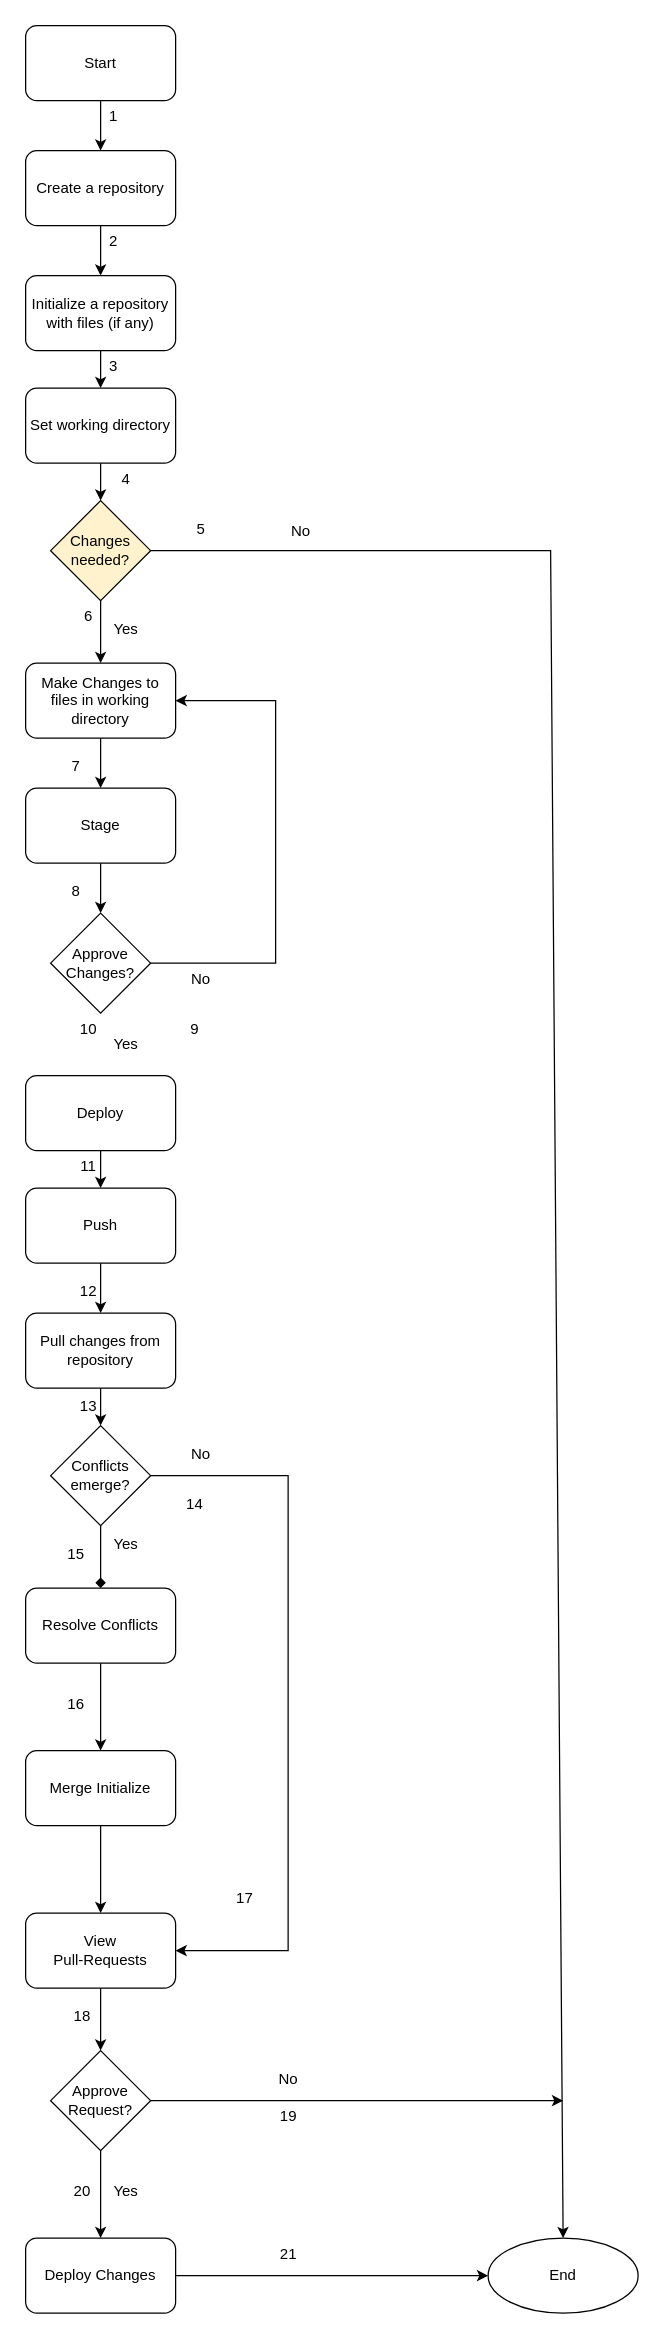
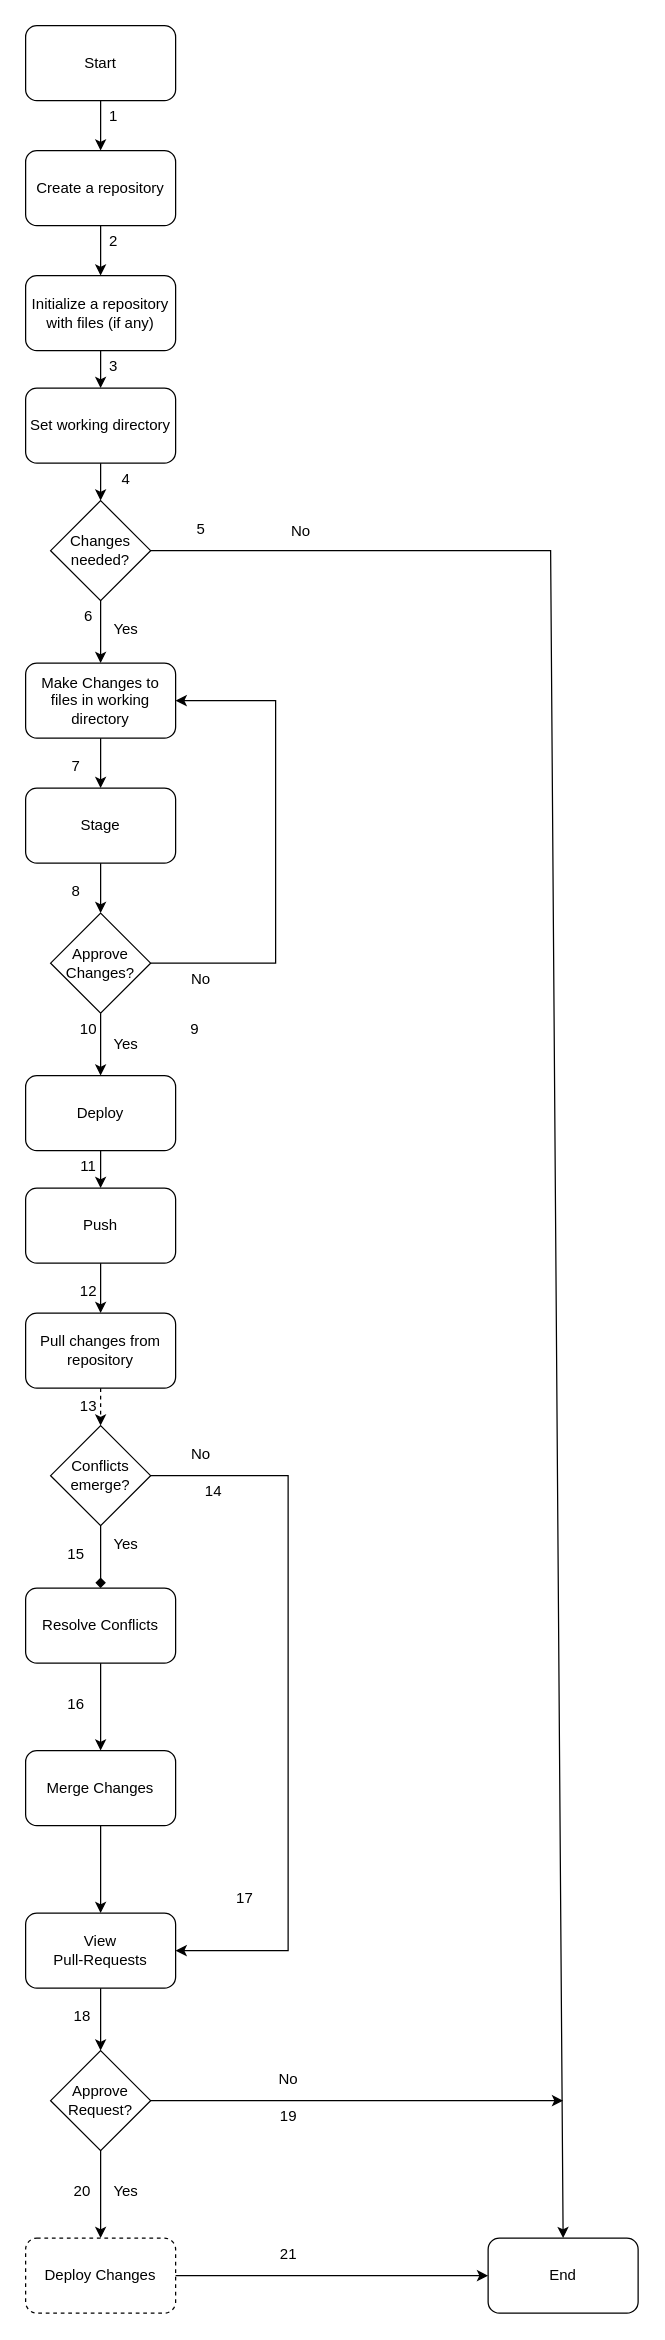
  <mxCell id="0" />
  <mxCell id="1" parent="0" />
  <mxCell id="2" value="Start" style="rounded=1;whiteSpace=wrap;html=1;" vertex="1" parent="1"><mxGeometry x="20" y="20" width="120" height="60" as="geometry" /></mxCell>
  <mxCell id="3" value="Create a repository" style="rounded=1;whiteSpace=wrap;html=1;" vertex="1" parent="1"><mxGeometry x="20" y="120" width="120" height="60" as="geometry" /></mxCell>
  <mxCell id="4" value="Initialize a repository with files (if any)" style="rounded=1;whiteSpace=wrap;html=1;" vertex="1" parent="1"><mxGeometry x="20" y="220" width="120" height="60" as="geometry" /></mxCell>
  <mxCell id="5" value="Set working directory" style="rounded=1;whiteSpace=wrap;html=1;" vertex="1" parent="1"><mxGeometry x="20" y="310" width="120" height="60" as="geometry" /></mxCell>
  <mxCell id="6" value="Make Changes to files in working directory" style="rounded=1;whiteSpace=wrap;html=1;" vertex="1" parent="1"><mxGeometry x="20" y="530" width="120" height="60" as="geometry" /></mxCell>
  <mxCell id="7" value="Stage" style="rounded=1;whiteSpace=wrap;html=1;" vertex="1" parent="1"><mxGeometry x="20" y="630" width="120" height="60" as="geometry" /></mxCell>
  <mxCell id="8" value="Deploy" style="rounded=1;whiteSpace=wrap;html=1;" vertex="1" parent="1"><mxGeometry x="20" y="860" width="120" height="60" as="geometry" /></mxCell>
  <mxCell id="9" value="Push" style="rounded=1;whiteSpace=wrap;html=1;" vertex="1" parent="1"><mxGeometry x="20" y="950" width="120" height="60" as="geometry" /></mxCell>
- <mxCell id="10" value="Changes needed?" style="rhombus;whiteSpace=wrap;html=1;fillColor=#fff2cc;" vertex="1" parent="1"><mxGeometry x="40" y="400" width="80" height="80" as="geometry" /></mxCell>
+ <mxCell id="10" value="Changes needed?" style="rhombus;whiteSpace=wrap;html=1;" vertex="1" parent="1"><mxGeometry x="40" y="400" width="80" height="80" as="geometry" /></mxCell>
  <mxCell id="11" value="" style="endArrow=classic;html=1;rounded=0;exitX=0.5;exitY=1;exitDx=0;exitDy=0;entryX=0.5;entryY=0;entryDx=0;entryDy=0;" edge="1" parent="1" source="2" target="3"><mxGeometry width="50" height="50" relative="1" as="geometry"><mxPoint x="270" y="210" as="sourcePoint" /><mxPoint x="320" y="160" as="targetPoint" /></mxGeometry></mxCell>
  <mxCell id="12" value="" style="endArrow=classic;html=1;rounded=0;exitX=0.5;exitY=1;exitDx=0;exitDy=0;entryX=0.5;entryY=0;entryDx=0;entryDy=0;" edge="1" parent="1" source="3" target="4"><mxGeometry width="50" height="50" relative="1" as="geometry"><mxPoint x="270" y="310" as="sourcePoint" /><mxPoint x="320" y="260" as="targetPoint" /></mxGeometry></mxCell>
  <mxCell id="13" value="" style="endArrow=classic;html=1;rounded=0;exitX=0.5;exitY=1;exitDx=0;exitDy=0;entryX=0.5;entryY=0;entryDx=0;entryDy=0;" edge="1" parent="1" source="4" target="5"><mxGeometry width="50" height="50" relative="1" as="geometry"><mxPoint x="270" y="410" as="sourcePoint" /><mxPoint x="320" y="360" as="targetPoint" /></mxGeometry></mxCell>
  <mxCell id="14" value="" style="endArrow=classic;html=1;rounded=0;exitX=0.5;exitY=1;exitDx=0;exitDy=0;entryX=0.5;entryY=0;entryDx=0;entryDy=0;" edge="1" parent="1" source="10" target="6"><mxGeometry width="50" height="50" relative="1" as="geometry"><mxPoint x="270" y="510" as="sourcePoint" /><mxPoint x="320" y="460" as="targetPoint" /></mxGeometry></mxCell>
  <mxCell id="15" value="" style="endArrow=classic;html=1;rounded=0;exitX=1;exitY=0.5;exitDx=0;exitDy=0;entryX=0.5;entryY=0;entryDx=0;entryDy=0;" edge="1" parent="1" source="10" target="26"><mxGeometry width="50" height="50" relative="1" as="geometry"><mxPoint x="270" y="510" as="sourcePoint" /><mxPoint x="450" y="1720.64" as="targetPoint" /><Array as="points"><mxPoint x="440" y="440" /></Array></mxGeometry></mxCell>
  <mxCell id="16" value="No" style="text;html=1;align=center;verticalAlign=middle;resizable=0;points=[];autosize=1;strokeColor=none;fillColor=none;" vertex="1" parent="1"><mxGeometry x="220" y="410" width="40" height="30" as="geometry" /></mxCell>
  <mxCell id="17" value="Yes" style="text;html=1;align=center;verticalAlign=middle;resizable=0;points=[];autosize=1;strokeColor=none;fillColor=none;" vertex="1" parent="1"><mxGeometry x="80" y="488" width="40" height="30" as="geometry" /></mxCell>
  <mxCell id="18" value="" style="endArrow=classic;html=1;rounded=0;exitX=0.5;exitY=1;exitDx=0;exitDy=0;entryX=0.5;entryY=0;entryDx=0;entryDy=0;" edge="1" parent="1" source="5" target="10"><mxGeometry width="50" height="50" relative="1" as="geometry"><mxPoint x="270" y="410" as="sourcePoint" /><mxPoint x="320" y="360" as="targetPoint" /></mxGeometry></mxCell>
  <mxCell id="19" value="" style="endArrow=classic;html=1;rounded=0;exitX=0.5;exitY=1;exitDx=0;exitDy=0;entryX=0.5;entryY=0;entryDx=0;entryDy=0;" edge="1" parent="1" source="6" target="7"><mxGeometry width="50" height="50" relative="1" as="geometry"><mxPoint x="270" y="610" as="sourcePoint" /><mxPoint x="320" y="560" as="targetPoint" /></mxGeometry></mxCell>
  <mxCell id="20" value="Approve Changes?" style="rhombus;whiteSpace=wrap;html=1;" vertex="1" parent="1"><mxGeometry x="40" y="730" width="80" height="80" as="geometry" /></mxCell>
  <mxCell id="21" value="Pull changes from repository" style="rounded=1;whiteSpace=wrap;html=1;" vertex="1" parent="1"><mxGeometry x="20" y="1050" width="120" height="60" as="geometry" /></mxCell>
  <mxCell id="22" value="Resolve Conflicts" style="rounded=1;whiteSpace=wrap;html=1;" vertex="1" parent="1"><mxGeometry x="20" y="1270" width="120" height="60" as="geometry" /></mxCell>
- <mxCell id="23" value="Merge Initialize" style="rounded=1;whiteSpace=wrap;html=1;" vertex="1" parent="1"><mxGeometry x="20" y="1400" width="120" height="60" as="geometry" /></mxCell>
+ <mxCell id="23" value="Merge Changes" style="rounded=1;whiteSpace=wrap;html=1;" vertex="1" parent="1"><mxGeometry x="20" y="1400" width="120" height="60" as="geometry" /></mxCell>
  <mxCell id="24" value="View&lt;br&gt;Pull-Requests" style="rounded=1;whiteSpace=wrap;html=1;" vertex="1" parent="1"><mxGeometry x="20" y="1530" width="120" height="60" as="geometry" /></mxCell>
- <mxCell id="25" value="Deploy Changes" style="rounded=1;whiteSpace=wrap;html=1;" vertex="1" parent="1"><mxGeometry x="20" y="1790" width="120" height="60" as="geometry" /></mxCell>
- <mxCell id="26" value="End" style="ellipse;whiteSpace=wrap;html=1;" vertex="1" parent="1"><mxGeometry x="390" y="1790" width="120" height="60" as="geometry" /></mxCell>
+ <mxCell id="25" value="Deploy Changes" style="rounded=1;whiteSpace=wrap;html=1;dashed=1;" vertex="1" parent="1"><mxGeometry x="20" y="1790" width="120" height="60" as="geometry" /></mxCell>
+ <mxCell id="26" value="End" style="rounded=1;whiteSpace=wrap;html=1;" vertex="1" parent="1"><mxGeometry x="390" y="1790" width="120" height="60" as="geometry" /></mxCell>
  <mxCell id="27" value="" style="endArrow=classic;html=1;rounded=0;exitX=0.5;exitY=1;exitDx=0;exitDy=0;entryX=0.5;entryY=0;entryDx=0;entryDy=0;" edge="1" parent="1" source="7" target="20"><mxGeometry width="50" height="50" relative="1" as="geometry"><mxPoint x="260" y="770" as="sourcePoint" /><mxPoint x="310" y="720" as="targetPoint" /></mxGeometry></mxCell>
+ <mxCell id="28" value="" style="endArrow=classic;html=1;rounded=0;exitX=0.5;exitY=1;exitDx=0;exitDy=0;entryX=0.5;entryY=0;entryDx=0;entryDy=0;" edge="1" parent="1" source="20" target="8"><mxGeometry width="50" height="50" relative="1" as="geometry"><mxPoint x="260" y="850" as="sourcePoint" /><mxPoint x="310" y="800" as="targetPoint" /></mxGeometry></mxCell>
  <mxCell id="29" value="" style="endArrow=classic;html=1;rounded=0;exitX=0.5;exitY=1;exitDx=0;exitDy=0;entryX=0.5;entryY=0;entryDx=0;entryDy=0;" edge="1" parent="1" source="8" target="9"><mxGeometry width="50" height="50" relative="1" as="geometry"><mxPoint x="260" y="850" as="sourcePoint" /><mxPoint x="310" y="800" as="targetPoint" /></mxGeometry></mxCell>
  <mxCell id="30" value="" style="endArrow=classic;html=1;rounded=0;entryX=1;entryY=0.5;entryDx=0;entryDy=0;" edge="1" parent="1" target="6"><mxGeometry width="50" height="50" relative="1" as="geometry"><mxPoint x="120" y="770" as="sourcePoint" /><mxPoint x="440" y="770" as="targetPoint" /><Array as="points"><mxPoint x="220" y="770" /><mxPoint x="220" y="560" /></Array></mxGeometry></mxCell>
  <mxCell id="31" value="Yes" style="text;html=1;align=center;verticalAlign=middle;resizable=0;points=[];autosize=1;strokeColor=none;fillColor=none;" vertex="1" parent="1"><mxGeometry x="80" y="820" width="40" height="30" as="geometry" /></mxCell>
  <mxCell id="32" value="No" style="text;html=1;align=center;verticalAlign=middle;resizable=0;points=[];autosize=1;strokeColor=none;fillColor=none;" vertex="1" parent="1"><mxGeometry x="140" y="768" width="40" height="30" as="geometry" /></mxCell>
  <mxCell id="33" value="" style="endArrow=classic;html=1;rounded=0;exitX=0.5;exitY=1;exitDx=0;exitDy=0;entryX=0.5;entryY=0;entryDx=0;entryDy=0;" edge="1" parent="1" source="9" target="21"><mxGeometry width="50" height="50" relative="1" as="geometry"><mxPoint x="260" y="1090" as="sourcePoint" /><mxPoint x="310" y="1040" as="targetPoint" /></mxGeometry></mxCell>
  <mxCell id="34" value="Conflicts emerge?" style="rhombus;whiteSpace=wrap;html=1;" vertex="1" parent="1"><mxGeometry x="40" y="1140" width="80" height="80" as="geometry" /></mxCell>
- <mxCell id="35" value="" style="endArrow=classic;html=1;rounded=0;exitX=0.5;exitY=1;exitDx=0;exitDy=0;entryX=0.5;entryY=0;entryDx=0;entryDy=0;" edge="1" parent="1" source="21" target="34"><mxGeometry width="50" height="50" relative="1" as="geometry"><mxPoint x="260" y="1170" as="sourcePoint" /><mxPoint x="310" y="1120" as="targetPoint" /></mxGeometry></mxCell>
+ <mxCell id="35" value="" style="endArrow=classic;html=1;rounded=0;exitX=0.5;exitY=1;exitDx=0;exitDy=0;entryX=0.5;entryY=0;entryDx=0;entryDy=0;dashed=1;" edge="1" parent="1" source="21" target="34"><mxGeometry width="50" height="50" relative="1" as="geometry"><mxPoint x="260" y="1170" as="sourcePoint" /><mxPoint x="310" y="1120" as="targetPoint" /></mxGeometry></mxCell>
  <mxCell id="36" value="" style="endArrow=diamond;html=1;rounded=0;exitX=0.5;exitY=1;exitDx=0;exitDy=0;entryX=0.5;entryY=0;entryDx=0;entryDy=0;" edge="1" parent="1" source="34" target="22"><mxGeometry width="50" height="50" relative="1" as="geometry"><mxPoint x="260" y="1170" as="sourcePoint" /><mxPoint x="310" y="1120" as="targetPoint" /></mxGeometry></mxCell>
  <mxCell id="37" value="" style="endArrow=classic;html=1;rounded=0;exitX=1;exitY=0.5;exitDx=0;exitDy=0;entryX=1;entryY=0.5;entryDx=0;entryDy=0;" edge="1" parent="1" source="34" target="24"><mxGeometry width="50" height="50" relative="1" as="geometry"><mxPoint x="260" y="1330" as="sourcePoint" /><mxPoint x="230" y="1630.96" as="targetPoint" /><Array as="points"><mxPoint x="230" y="1180" /><mxPoint x="230" y="1560" /></Array></mxGeometry></mxCell>
  <mxCell id="38" value="No" style="text;html=1;align=center;verticalAlign=middle;resizable=0;points=[];autosize=1;strokeColor=none;fillColor=none;" vertex="1" parent="1"><mxGeometry x="140" y="1148" width="40" height="30" as="geometry" /></mxCell>
  <mxCell id="39" value="Yes" style="text;html=1;align=center;verticalAlign=middle;resizable=0;points=[];autosize=1;strokeColor=none;fillColor=none;" vertex="1" parent="1"><mxGeometry x="80" y="1220" width="40" height="30" as="geometry" /></mxCell>
  <mxCell id="40" value="" style="endArrow=classic;html=1;rounded=0;exitX=0.5;exitY=1;exitDx=0;exitDy=0;entryX=0.5;entryY=0;entryDx=0;entryDy=0;" edge="1" parent="1" source="22" target="23"><mxGeometry width="50" height="50" relative="1" as="geometry"><mxPoint x="260" y="1370" as="sourcePoint" /><mxPoint x="310" y="1320" as="targetPoint" /></mxGeometry></mxCell>
  <mxCell id="41" value="Approve Request?" style="rhombus;whiteSpace=wrap;html=1;" vertex="1" parent="1"><mxGeometry x="40" y="1640" width="80" height="80" as="geometry" /></mxCell>
  <mxCell id="42" value="" style="endArrow=classic;html=1;rounded=0;exitX=0.5;exitY=1;exitDx=0;exitDy=0;entryX=0.5;entryY=0;entryDx=0;entryDy=0;" edge="1" parent="1" source="24" target="41"><mxGeometry width="50" height="50" relative="1" as="geometry"><mxPoint x="260" y="1690" as="sourcePoint" /><mxPoint x="310" y="1640" as="targetPoint" /></mxGeometry></mxCell>
  <mxCell id="43" value="" style="endArrow=classic;html=1;rounded=0;exitX=0.5;exitY=1;exitDx=0;exitDy=0;entryX=0.5;entryY=0;entryDx=0;entryDy=0;" edge="1" parent="1" source="41" target="25"><mxGeometry width="50" height="50" relative="1" as="geometry"><mxPoint x="260" y="1850" as="sourcePoint" /><mxPoint x="310" y="1800" as="targetPoint" /></mxGeometry></mxCell>
  <mxCell id="44" value="Yes" style="text;html=1;align=center;verticalAlign=middle;resizable=0;points=[];autosize=1;strokeColor=none;fillColor=none;" vertex="1" parent="1"><mxGeometry x="80" y="1738" width="40" height="30" as="geometry" /></mxCell>
  <mxCell id="45" value="" style="endArrow=classic;html=1;rounded=0;exitX=1;exitY=0.5;exitDx=0;exitDy=0;entryX=0;entryY=0.5;entryDx=0;entryDy=0;" edge="1" parent="1" source="25" target="26"><mxGeometry width="50" height="50" relative="1" as="geometry"><mxPoint x="260" y="1850" as="sourcePoint" /><mxPoint x="310" y="1800" as="targetPoint" /></mxGeometry></mxCell>
  <mxCell id="46" value="" style="endArrow=classic;html=1;rounded=0;exitX=0.5;exitY=1;exitDx=0;exitDy=0;entryX=0.5;entryY=0;entryDx=0;entryDy=0;" edge="1" parent="1" source="23" target="24"><mxGeometry width="50" height="50" relative="1" as="geometry"><mxPoint x="260" y="1530" as="sourcePoint" /><mxPoint x="310" y="1480" as="targetPoint" /></mxGeometry></mxCell>
  <mxCell id="47" value="" style="endArrow=classic;html=1;rounded=0;exitX=1;exitY=0.5;exitDx=0;exitDy=0;" edge="1" parent="1" source="41"><mxGeometry width="50" height="50" relative="1" as="geometry"><mxPoint x="260" y="1750" as="sourcePoint" /><mxPoint x="450" y="1680" as="targetPoint" /></mxGeometry></mxCell>
  <mxCell id="48" value="No" style="text;html=1;align=center;verticalAlign=middle;resizable=0;points=[];autosize=1;strokeColor=none;fillColor=none;" vertex="1" parent="1"><mxGeometry x="210" y="1648" width="40" height="30" as="geometry" /></mxCell>
  <mxCell id="49" value="1" style="text;html=1;align=center;verticalAlign=middle;resizable=0;points=[];autosize=1;strokeColor=none;fillColor=none;" vertex="1" parent="1"><mxGeometry x="75" y="78" width="30" height="30" as="geometry" /></mxCell>
  <mxCell id="50" value="2" style="text;html=1;align=center;verticalAlign=middle;resizable=0;points=[];autosize=1;strokeColor=none;fillColor=none;" vertex="1" parent="1"><mxGeometry x="75" y="178" width="30" height="30" as="geometry" /></mxCell>
  <mxCell id="51" value="3" style="text;html=1;align=center;verticalAlign=middle;resizable=0;points=[];autosize=1;strokeColor=none;fillColor=none;" vertex="1" parent="1"><mxGeometry x="75" y="278" width="30" height="30" as="geometry" /></mxCell>
  <mxCell id="52" value="4" style="text;html=1;align=center;verticalAlign=middle;resizable=0;points=[];autosize=1;strokeColor=none;fillColor=none;" vertex="1" parent="1"><mxGeometry x="85" y="368" width="30" height="30" as="geometry" /></mxCell>
  <mxCell id="53" value="5" style="text;html=1;align=center;verticalAlign=middle;resizable=0;points=[];autosize=1;strokeColor=none;fillColor=none;" vertex="1" parent="1"><mxGeometry x="145" y="408" width="30" height="30" as="geometry" /></mxCell>
  <mxCell id="54" value="6" style="text;html=1;align=center;verticalAlign=middle;resizable=0;points=[];autosize=1;strokeColor=none;fillColor=none;" vertex="1" parent="1"><mxGeometry x="55" y="478" width="30" height="30" as="geometry" /></mxCell>
  <mxCell id="55" value="7" style="text;html=1;align=center;verticalAlign=middle;resizable=0;points=[];autosize=1;strokeColor=none;fillColor=none;" vertex="1" parent="1"><mxGeometry x="45" y="598" width="30" height="30" as="geometry" /></mxCell>
  <mxCell id="56" value="8" style="text;html=1;align=center;verticalAlign=middle;resizable=0;points=[];autosize=1;strokeColor=none;fillColor=none;" vertex="1" parent="1"><mxGeometry x="45" y="698" width="30" height="30" as="geometry" /></mxCell>
  <mxCell id="57" value="9" style="text;html=1;align=center;verticalAlign=middle;resizable=0;points=[];autosize=1;strokeColor=none;fillColor=none;" vertex="1" parent="1"><mxGeometry x="140" y="808" width="30" height="30" as="geometry" /></mxCell>
  <mxCell id="58" value="10" style="text;html=1;align=center;verticalAlign=middle;resizable=0;points=[];autosize=1;strokeColor=none;fillColor=none;" vertex="1" parent="1"><mxGeometry x="50" y="808" width="40" height="30" as="geometry" /></mxCell>
  <mxCell id="59" value="11" style="text;html=1;align=center;verticalAlign=middle;resizable=0;points=[];autosize=1;strokeColor=none;fillColor=none;" vertex="1" parent="1"><mxGeometry x="50" y="918" width="40" height="30" as="geometry" /></mxCell>
  <mxCell id="60" value="12" style="text;html=1;align=center;verticalAlign=middle;resizable=0;points=[];autosize=1;strokeColor=none;fillColor=none;" vertex="1" parent="1"><mxGeometry x="50" y="1018" width="40" height="30" as="geometry" /></mxCell>
  <mxCell id="61" value="13" style="text;html=1;align=center;verticalAlign=middle;resizable=0;points=[];autosize=1;strokeColor=none;fillColor=none;" vertex="1" parent="1"><mxGeometry x="50" y="1110" width="40" height="30" as="geometry" /></mxCell>
- <mxCell id="62" value="14" style="text;html=1;align=center;verticalAlign=middle;resizable=0;points=[];autosize=1;strokeColor=none;fillColor=none;" vertex="1" parent="1"><mxGeometry x="135" y="1188" width="40" height="30" as="geometry" /></mxCell>
+ <mxCell id="62" value="14" style="text;html=1;align=center;verticalAlign=middle;resizable=0;points=[];autosize=1;strokeColor=none;fillColor=none;" vertex="1" parent="1"><mxGeometry x="150" y="1178" width="40" height="30" as="geometry" /></mxCell>
  <mxCell id="63" value="15" style="text;html=1;align=center;verticalAlign=middle;resizable=0;points=[];autosize=1;strokeColor=none;fillColor=none;" vertex="1" parent="1"><mxGeometry x="40" y="1228" width="40" height="30" as="geometry" /></mxCell>
  <mxCell id="64" value="16" style="text;html=1;align=center;verticalAlign=middle;resizable=0;points=[];autosize=1;strokeColor=none;fillColor=none;" vertex="1" parent="1"><mxGeometry x="40" y="1348" width="40" height="30" as="geometry" /></mxCell>
  <mxCell id="65" value="17" style="text;html=1;align=center;verticalAlign=middle;resizable=0;points=[];autosize=1;strokeColor=none;fillColor=none;" vertex="1" parent="1"><mxGeometry x="175" y="1503" width="40" height="30" as="geometry" /></mxCell>
  <mxCell id="66" value="18" style="text;html=1;align=center;verticalAlign=middle;resizable=0;points=[];autosize=1;strokeColor=none;fillColor=none;" vertex="1" parent="1"><mxGeometry x="45" y="1598" width="40" height="30" as="geometry" /></mxCell>
  <mxCell id="67" value="19" style="text;html=1;align=center;verticalAlign=middle;resizable=0;points=[];autosize=1;strokeColor=none;fillColor=none;" vertex="1" parent="1"><mxGeometry x="210" y="1678" width="40" height="30" as="geometry" /></mxCell>
  <mxCell id="68" value="20" style="text;html=1;align=center;verticalAlign=middle;resizable=0;points=[];autosize=1;strokeColor=none;fillColor=none;" vertex="1" parent="1"><mxGeometry x="45" y="1738" width="40" height="30" as="geometry" /></mxCell>
  <mxCell id="69" value="21" style="text;html=1;align=center;verticalAlign=middle;resizable=0;points=[];autosize=1;strokeColor=none;fillColor=none;" vertex="1" parent="1"><mxGeometry x="210" y="1788" width="40" height="30" as="geometry" /></mxCell>
